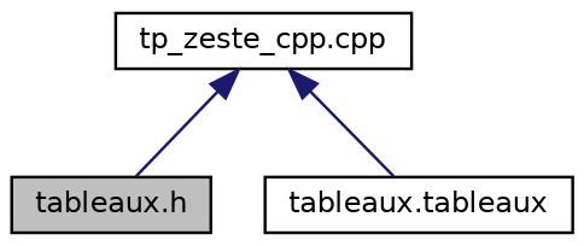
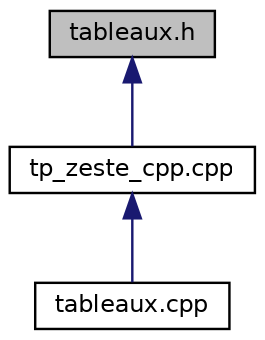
  digraph {
    fontname="DejaVu Sans"
    node [color=black fillcolor=white fontname="DejaVu Sans" fontsize=10 shape=record style=filled]
    edge [color=midnightblue dir=back fontname="DejaVu Sans" fontsize=10 labelfontname=Helvetica labelfontsize=10 style=solid]
    n1 [fillcolor=grey75 fontcolor=black height=0.2 label="tableaux.h" width=0.4]
    n2 [height=0.2 label="tp_zeste_cpp.cpp" width=0.4]
-   n3 [height=0.2 label="tableaux.tableaux" width=0.4]
-   n2 -> n1
+   n3 [height=0.2 label="tableaux.cpp" width=0.4]
+   n1 -> n2
    n2 -> n3
  }
